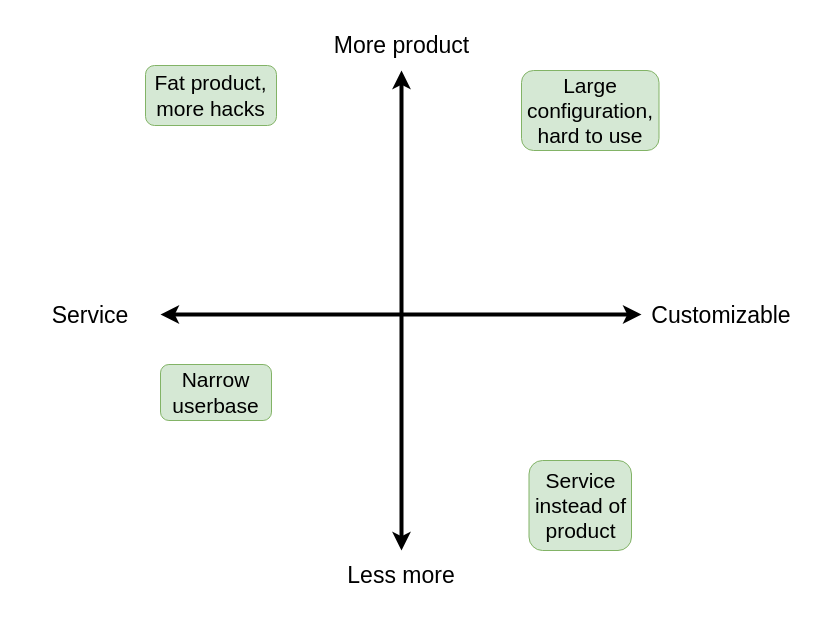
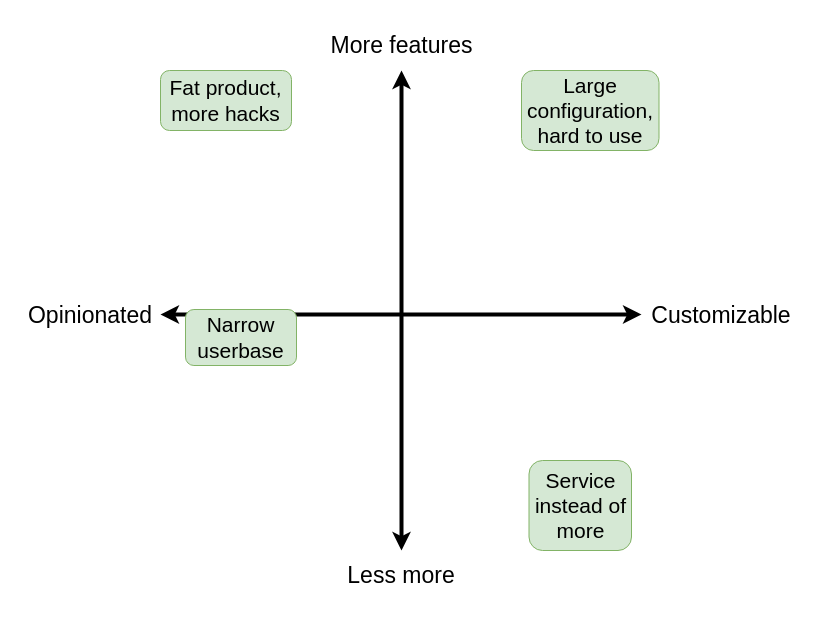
  <mxCell id="0" />
  <mxCell id="1" parent="0" />
  <mxCell id="2" value="" style="endArrow=classic;startArrow=classic;html=1;rounded=0;strokeWidth=4;" parent="1" edge="1"><mxGeometry width="50" height="50" relative="1" as="geometry"><mxPoint x="401" y="550" as="sourcePoint" /><mxPoint x="401" y="70" as="targetPoint" /></mxGeometry></mxCell>
  <mxCell id="3" value="" style="endArrow=classic;startArrow=classic;html=1;rounded=0;strokeWidth=4;" parent="1" edge="1"><mxGeometry width="50" height="50" relative="1" as="geometry"><mxPoint x="160" y="314" as="sourcePoint" /><mxPoint x="641" y="314" as="targetPoint" /></mxGeometry></mxCell>
  <mxCell id="4" value="&lt;font style=&quot;font-size: 23px&quot;&gt;Less more&lt;/font&gt;" style="text;html=1;strokeColor=none;fillColor=none;align=center;verticalAlign=middle;whiteSpace=wrap;rounded=0;" parent="1" vertex="1"><mxGeometry x="321" y="550" width="160" height="50" as="geometry" /></mxCell>
  <mxCell id="5" value="&lt;font style=&quot;font-size: 23px&quot;&gt;Customizable&lt;/font&gt;" style="text;html=1;strokeColor=none;fillColor=none;align=center;verticalAlign=middle;whiteSpace=wrap;rounded=0;" parent="1" vertex="1"><mxGeometry x="651" y="290" width="140" height="50" as="geometry" /></mxCell>
- <mxCell id="6" value="&lt;font style=&quot;font-size: 23px&quot;&gt;Service&lt;br&gt;&lt;/font&gt;" style="text;html=1;strokeColor=none;fillColor=none;align=center;verticalAlign=middle;whiteSpace=wrap;rounded=0;" parent="1" vertex="1"><mxGeometry x="20" y="290" width="140" height="50" as="geometry" /></mxCell>
- <mxCell id="7" value="&lt;font style=&quot;font-size: 23px&quot;&gt;More product&lt;/font&gt;" style="text;html=1;strokeColor=none;fillColor=none;align=center;verticalAlign=middle;whiteSpace=wrap;rounded=0;" parent="1" vertex="1"><mxGeometry x="322" y="20" width="159" height="50" as="geometry" /></mxCell>
- <mxCell id="8" value="&lt;font style=&quot;font-size: 21px;&quot;&gt;&lt;span style=&quot;&quot;&gt;Fat product,&lt;br&gt;&lt;/span&gt;more hacks&lt;br&gt;&lt;/font&gt;" style="text;html=1;strokeColor=#82b366;fillColor=#d5e8d4;align=center;verticalAlign=middle;whiteSpace=wrap;rounded=1;labelBorderColor=none;labelBackgroundColor=none;perimeterSpacing=0;glass=0;" parent="1" vertex="1"><mxGeometry x="145" y="65" width="131" height="60" as="geometry" /></mxCell>
+ <mxCell id="6" value="&lt;font style=&quot;font-size: 23px&quot;&gt;Opinionated&lt;br&gt;&lt;/font&gt;" style="text;html=1;strokeColor=none;fillColor=none;align=center;verticalAlign=middle;whiteSpace=wrap;rounded=0;" parent="1" vertex="1"><mxGeometry x="20" y="290" width="140" height="50" as="geometry" /></mxCell>
+ <mxCell id="7" value="&lt;font style=&quot;font-size: 23px&quot;&gt;More features&lt;/font&gt;" style="text;html=1;strokeColor=none;fillColor=none;align=center;verticalAlign=middle;whiteSpace=wrap;rounded=0;" parent="1" vertex="1"><mxGeometry x="322" y="20" width="159" height="50" as="geometry" /></mxCell>
+ <mxCell id="8" value="&lt;font style=&quot;font-size: 21px;&quot;&gt;&lt;span style=&quot;&quot;&gt;Fat product,&lt;br&gt;&lt;/span&gt;more hacks&lt;br&gt;&lt;/font&gt;" style="text;html=1;strokeColor=#82b366;fillColor=#d5e8d4;align=center;verticalAlign=middle;whiteSpace=wrap;rounded=1;labelBorderColor=none;labelBackgroundColor=none;perimeterSpacing=0;glass=0;" parent="1" vertex="1"><mxGeometry x="160" y="70" width="131" height="60" as="geometry" /></mxCell>
  <mxCell id="9" value="&lt;font style=&quot;font-size: 21px;&quot;&gt;&lt;font style=&quot;font-size: 21px;&quot;&gt;Large&lt;br&gt;configuration, hard to use&lt;/font&gt;&lt;br&gt;&lt;/font&gt;" style="text;html=1;strokeColor=#82b366;fillColor=#d5e8d4;align=center;verticalAlign=middle;whiteSpace=wrap;rounded=1;" parent="1" vertex="1"><mxGeometry x="521" y="70" width="137.5" height="80" as="geometry" /></mxCell>
- <mxCell id="10" value="&lt;font style=&quot;font-size: 21px;&quot;&gt;Narrow&lt;br&gt;userbase&lt;/font&gt;" style="text;html=1;strokeColor=#82b366;fillColor=#d5e8d4;align=center;verticalAlign=middle;whiteSpace=wrap;rounded=1;" parent="1" vertex="1"><mxGeometry x="160" y="364" width="111" height="56" as="geometry" /></mxCell>
- <mxCell id="11" value="&lt;font style=&quot;font-size: 21px;&quot;&gt;Service instead of product&lt;/font&gt;" style="text;html=1;strokeColor=#82b366;fillColor=#d5e8d4;align=center;verticalAlign=middle;whiteSpace=wrap;rounded=1;" parent="1" vertex="1"><mxGeometry x="528.5" y="460" width="102.5" height="90" as="geometry" /></mxCell>
+ <mxCell id="10" value="&lt;font style=&quot;font-size: 21px;&quot;&gt;Narrow&lt;br&gt;userbase&lt;/font&gt;" style="text;html=1;strokeColor=#82b366;fillColor=#d5e8d4;align=center;verticalAlign=middle;whiteSpace=wrap;rounded=1;" parent="1" vertex="1"><mxGeometry x="185" y="309" width="111" height="56" as="geometry" /></mxCell>
+ <mxCell id="11" value="&lt;font style=&quot;font-size: 21px;&quot;&gt;Service instead of more&lt;/font&gt;" style="text;html=1;strokeColor=#82b366;fillColor=#d5e8d4;align=center;verticalAlign=middle;whiteSpace=wrap;rounded=1;" parent="1" vertex="1"><mxGeometry x="528.5" y="460" width="102.5" height="90" as="geometry" /></mxCell>
